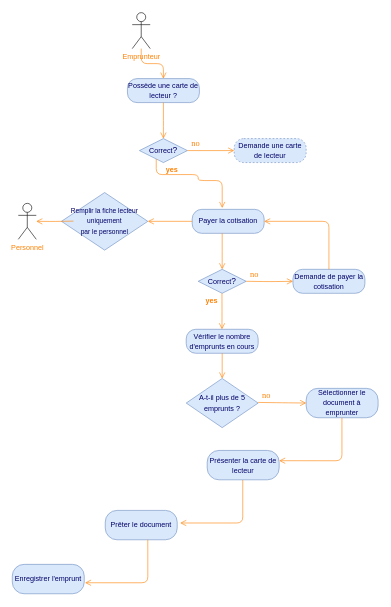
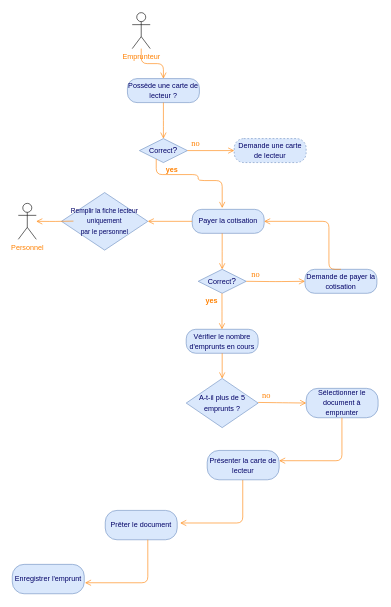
  <mxCell id="0" />
  <mxCell id="1" parent="0" />
  <mxCell id="2" value="" style="edgeStyle=orthogonalEdgeStyle;html=1;verticalAlign=bottom;endArrow=open;endSize=8;strokeColor=#FF8000;fontFamily=Tahoma;fontSize=14;fontColor=#FF8000;entryX=0.5;entryY=0;" parent="1" source="10" target="3" edge="1"><mxGeometry relative="1" as="geometry"><mxPoint x="272" y="151" as="targetPoint" /><Array as="points" /><mxPoint x="272" y="50" as="sourcePoint" /></mxGeometry></mxCell>
  <mxCell id="3" value="&lt;span style=&quot;font-size: 12px;&quot;&gt;&lt;font face=&quot;Helvetica&quot;&gt;Possède une carte de lecteur ?&lt;/font&gt;&lt;/span&gt;" style="rounded=1;whiteSpace=wrap;html=1;arcSize=40;fillColor=#dae8fc;strokeColor=#6c8ebf;fontFamily=Tahoma;fontSize=14;fontColor=#000066;" parent="1" vertex="1"><mxGeometry x="212" y="130" width="120" height="40" as="geometry" /></mxCell>
  <mxCell id="4" value="" style="edgeStyle=orthogonalEdgeStyle;html=1;verticalAlign=bottom;endArrow=open;endSize=8;strokeColor=#FF8000;fontFamily=Tahoma;fontSize=14;fontColor=#FF8000;entryX=0.5;entryY=0;" parent="1" source="3" target="5" edge="1"><mxGeometry relative="1" as="geometry"><mxPoint x="272" y="230" as="targetPoint" /><Array as="points"><mxPoint x="272" y="210" /><mxPoint x="272" y="210" /></Array></mxGeometry></mxCell>
  <mxCell id="5" value="&lt;font face=&quot;Helvetica&quot;&gt;&lt;font style=&quot;font-size: 12px&quot;&gt;Correct&lt;/font&gt;?&lt;/font&gt;" style="rhombus;whiteSpace=wrap;html=1;fillColor=#dae8fc;strokeColor=#6c8ebf;fontFamily=Tahoma;fontSize=14;fontColor=#000066;" parent="1" vertex="1"><mxGeometry x="232" y="230" width="80" height="40" as="geometry" /></mxCell>
  <mxCell id="6" value="no" style="edgeStyle=orthogonalEdgeStyle;html=1;align=left;verticalAlign=bottom;endArrow=open;endSize=8;strokeColor=#FF8000;fontFamily=Tahoma;fontSize=14;fontColor=#FF8000;entryX=0;entryY=0.5;" parent="1" source="5" target="7" edge="1"><mxGeometry x="-0.864" relative="1" as="geometry"><mxPoint x="402" y="250" as="targetPoint" /><Array as="points" /><mxPoint as="offset" /></mxGeometry></mxCell>
  <mxCell id="7" value="&lt;font face=&quot;Helvetica&quot; style=&quot;font-size: 12px&quot;&gt;Demande une carte de lecteur&lt;/font&gt;" style="rounded=1;whiteSpace=wrap;html=1;arcSize=40;fillColor=#dae8fc;strokeColor=#6c8ebf;fontFamily=Tahoma;fontSize=14;fontColor=#000066;dashed=1;" parent="1" vertex="1"><mxGeometry x="390" y="230" width="120" height="40" as="geometry" /></mxCell>
  <mxCell id="8" value="Payer la cotisation" style="rounded=1;whiteSpace=wrap;html=1;arcSize=40;fillColor=#dae8fc;strokeColor=#6c8ebf;fontColor=#000066;" parent="1" vertex="1"><mxGeometry x="320" y="348" width="120" height="40" as="geometry" /></mxCell>
  <mxCell id="9" value="&lt;font color=&quot;#ff8000&quot;&gt;Personnel&lt;/font&gt;" style="shape=umlActor;verticalLabelPosition=bottom;verticalAlign=top;html=1;" vertex="1" parent="1"><mxGeometry x="30" y="338" width="30" height="60" as="geometry" /></mxCell>
  <mxCell id="10" value="&lt;font color=&quot;#ff8000&quot;&gt;Emprunteur&lt;/font&gt;" style="shape=umlActor;verticalLabelPosition=bottom;verticalAlign=top;html=1;" vertex="1" parent="1"><mxGeometry x="220" y="20" width="30" height="60" as="geometry" /></mxCell>
  <mxCell id="11" value="" style="edgeStyle=orthogonalEdgeStyle;html=1;verticalAlign=bottom;endArrow=open;endSize=8;strokeColor=#FF8000;fontFamily=Tahoma;fontSize=14;fontColor=#FF8000;entryX=0.417;entryY=-0.058;entryDx=0;entryDy=0;entryPerimeter=0;" edge="1" parent="1" source="5" target="8"><mxGeometry relative="1" as="geometry"><mxPoint x="370" y="320" as="targetPoint" /><Array as="points"><mxPoint x="260" y="290" /><mxPoint x="330" y="290" /><mxPoint x="330" y="300" /><mxPoint x="370" y="300" /></Array><mxPoint x="201.66" y="270" as="sourcePoint" /></mxGeometry></mxCell>
  <mxCell id="12" value="&lt;font face=&quot;Helvetica&quot; style=&quot;font-size: 11px;&quot;&gt;Remplir la fiche lecteur uniquement &lt;br&gt;par le personnel&lt;/font&gt;" style="rhombus;whiteSpace=wrap;html=1;fillColor=#dae8fc;strokeColor=#6c8ebf;fontFamily=Tahoma;fontSize=14;fontColor=#000066;" vertex="1" parent="1"><mxGeometry x="102" y="320" width="144" height="96" as="geometry" /></mxCell>
  <mxCell id="13" value="" style="edgeStyle=orthogonalEdgeStyle;html=1;verticalAlign=bottom;endArrow=open;endSize=8;strokeColor=#FF8000;fontFamily=Tahoma;fontSize=14;fontColor=#FF8000;entryX=1;entryY=0.5;entryDx=0;entryDy=0;exitX=0;exitY=0.5;exitDx=0;exitDy=0;" edge="1" parent="1" source="8" target="12"><mxGeometry relative="1" as="geometry"><mxPoint x="290" y="434" as="targetPoint" /><Array as="points" /><mxPoint x="290" y="374" as="sourcePoint" /></mxGeometry></mxCell>
  <mxCell id="14" value="" style="edgeStyle=orthogonalEdgeStyle;html=1;verticalAlign=bottom;endArrow=open;endSize=8;strokeColor=#FF8000;fontFamily=Tahoma;fontSize=14;fontColor=#FF8000;exitX=0;exitY=0.5;exitDx=0;exitDy=0;" edge="1" parent="1"><mxGeometry relative="1" as="geometry"><mxPoint x="60" y="368" as="targetPoint" /><Array as="points" /><mxPoint x="122" y="367.66" as="sourcePoint" /></mxGeometry></mxCell>
  <mxCell id="15" value="" style="edgeStyle=orthogonalEdgeStyle;html=1;verticalAlign=bottom;endArrow=open;endSize=8;strokeColor=#FF8000;fontFamily=Tahoma;fontSize=14;fontColor=#FF8000;entryX=0.5;entryY=0;" edge="1" target="16" parent="1"><mxGeometry relative="1" as="geometry"><mxPoint x="370" y="448" as="targetPoint" /><Array as="points"><mxPoint x="370" y="428" /><mxPoint x="370" y="428" /></Array><mxPoint x="370" y="388" as="sourcePoint" /></mxGeometry></mxCell>
  <mxCell id="16" value="&lt;font face=&quot;Helvetica&quot;&gt;&lt;font style=&quot;font-size: 12px&quot;&gt;Correct&lt;/font&gt;?&lt;/font&gt;" style="rhombus;whiteSpace=wrap;html=1;fillColor=#dae8fc;strokeColor=#6c8ebf;fontFamily=Tahoma;fontSize=14;fontColor=#000066;" vertex="1" parent="1"><mxGeometry x="330" y="448" width="80" height="40" as="geometry" /></mxCell>
  <mxCell id="17" value="no" style="edgeStyle=orthogonalEdgeStyle;html=1;align=left;verticalAlign=bottom;endArrow=open;endSize=8;strokeColor=#FF8000;fontFamily=Tahoma;fontSize=14;fontColor=#FF8000;entryX=0;entryY=0.5;" edge="1" target="18" parent="1"><mxGeometry x="-0.864" relative="1" as="geometry"><mxPoint x="500" y="468" as="targetPoint" /><Array as="points" /><mxPoint x="410" y="468" as="sourcePoint" /><mxPoint as="offset" /></mxGeometry></mxCell>
- <mxCell id="18" value="&lt;font face=&quot;Helvetica&quot; style=&quot;font-size: 12px&quot;&gt;Demande de payer la cotisation&lt;/font&gt;" style="rounded=1;whiteSpace=wrap;html=1;arcSize=40;fillColor=#dae8fc;strokeColor=#6c8ebf;fontFamily=Tahoma;fontSize=14;fontColor=#000066;" vertex="1" parent="1"><mxGeometry x="488" y="448" width="120" height="40" as="geometry" /></mxCell>
+ <mxCell id="18" value="&lt;font face=&quot;Helvetica&quot; style=&quot;font-size: 12px&quot;&gt;Demande de payer la cotisation&lt;/font&gt;" style="rounded=1;whiteSpace=wrap;html=1;arcSize=40;fillColor=#dae8fc;strokeColor=#6c8ebf;fontFamily=Tahoma;fontSize=14;fontColor=#000066;" vertex="1" parent="1"><mxGeometry x="508" y="448" width="120" height="40" as="geometry" /></mxCell>
  <mxCell id="19" value="" style="edgeStyle=orthogonalEdgeStyle;html=1;verticalAlign=bottom;endArrow=open;endSize=8;strokeColor=#FF8000;fontFamily=Tahoma;fontSize=14;fontColor=#FF8000;exitX=0.5;exitY=0;exitDx=0;exitDy=0;" edge="1" source="18" parent="1"><mxGeometry relative="1" as="geometry"><mxPoint x="440" y="368" as="targetPoint" /><Array as="points"><mxPoint x="548" y="368" /></Array><mxPoint x="588" y="428" as="sourcePoint" /></mxGeometry></mxCell>
  <mxCell id="20" value="&lt;font face=&quot;Helvetica&quot; style=&quot;font-size: 12px&quot;&gt;Vérifier le nombre d'emprunts en cours&lt;/font&gt;" style="rounded=1;whiteSpace=wrap;html=1;arcSize=40;fillColor=#dae8fc;strokeColor=#6c8ebf;fontFamily=Tahoma;fontSize=14;fontColor=#000066;" vertex="1" parent="1"><mxGeometry x="310" y="548" width="120" height="40" as="geometry" /></mxCell>
  <mxCell id="21" value="" style="edgeStyle=orthogonalEdgeStyle;html=1;verticalAlign=bottom;endArrow=open;endSize=8;strokeColor=#FF8000;fontFamily=Tahoma;fontSize=14;fontColor=#FF8000;entryX=0.5;entryY=0;" edge="1" parent="1"><mxGeometry relative="1" as="geometry"><mxPoint x="369.66" y="548" as="targetPoint" /><Array as="points"><mxPoint x="369.66" y="528" /><mxPoint x="369.66" y="528" /></Array><mxPoint x="369.66" y="488" as="sourcePoint" /></mxGeometry></mxCell>
  <mxCell id="22" value="&lt;font color=&quot;#ff8000&quot;&gt;yes&lt;/font&gt;" style="text;align=center;fontStyle=1;verticalAlign=middle;spacingLeft=3;spacingRight=3;strokeColor=none;rotatable=0;points=[[0,0.5],[1,0.5]];portConstraint=eastwest;html=1;" vertex="1" parent="1"><mxGeometry x="312" y="488" width="80" height="26" as="geometry" /></mxCell>
  <mxCell id="23" value="&lt;font color=&quot;#ff8000&quot;&gt;yes&lt;/font&gt;" style="text;align=center;fontStyle=1;verticalAlign=middle;spacingLeft=3;spacingRight=3;strokeColor=none;rotatable=0;points=[[0,0.5],[1,0.5]];portConstraint=eastwest;html=1;" vertex="1" parent="1"><mxGeometry x="246" y="270" width="80" height="26" as="geometry" /></mxCell>
  <mxCell id="24" value="" style="edgeStyle=orthogonalEdgeStyle;html=1;verticalAlign=bottom;endArrow=open;endSize=8;strokeColor=#FF8000;fontFamily=Tahoma;fontSize=14;fontColor=#FF8000;entryX=0.5;entryY=0;" edge="1" target="25" parent="1"><mxGeometry relative="1" as="geometry"><mxPoint x="370" y="648" as="targetPoint" /><Array as="points"><mxPoint x="370" y="628" /><mxPoint x="370" y="628" /></Array><mxPoint x="370" y="588" as="sourcePoint" /></mxGeometry></mxCell>
  <mxCell id="25" value="&lt;font face=&quot;Helvetica&quot;&gt;&lt;span style=&quot;font-size: 12px;&quot;&gt;A-t-il plus de 5 emprunts ?&lt;/span&gt;&lt;/font&gt;" style="rhombus;whiteSpace=wrap;html=1;fillColor=#dae8fc;strokeColor=#6c8ebf;fontFamily=Tahoma;fontSize=14;fontColor=#000066;" vertex="1" parent="1"><mxGeometry x="310" y="630" width="120" height="82" as="geometry" /></mxCell>
  <mxCell id="26" value="no" style="edgeStyle=orthogonalEdgeStyle;html=1;align=left;verticalAlign=bottom;endArrow=open;endSize=8;strokeColor=#FF8000;fontFamily=Tahoma;fontSize=14;fontColor=#FF8000;entryX=0;entryY=0.5;" edge="1" target="27" parent="1"><mxGeometry x="-0.864" relative="1" as="geometry"><mxPoint x="495" y="668" as="targetPoint" /><Array as="points" /><mxPoint x="430" y="670" as="sourcePoint" /><mxPoint as="offset" /></mxGeometry></mxCell>
  <mxCell id="27" value="&lt;font face=&quot;Helvetica&quot; style=&quot;font-size: 12px&quot;&gt;Sélectionner le document à emprunter&lt;/font&gt;" style="rounded=1;whiteSpace=wrap;html=1;arcSize=40;fillColor=#dae8fc;strokeColor=#6c8ebf;fontFamily=Tahoma;fontSize=14;fontColor=#000066;" vertex="1" parent="1"><mxGeometry x="510" y="646.5" width="120" height="49" as="geometry" /></mxCell>
  <mxCell id="28" value="" style="edgeStyle=orthogonalEdgeStyle;html=1;verticalAlign=bottom;endArrow=open;endSize=8;strokeColor=#FF8000;fontFamily=Tahoma;fontSize=14;fontColor=#FF8000;exitX=0.539;exitY=1.058;exitDx=0;exitDy=0;exitPerimeter=0;" edge="1" parent="1"><mxGeometry relative="1" as="geometry"><mxPoint x="300" y="871" as="targetPoint" /><Array as="points"><mxPoint x="404.63" y="870.66" /></Array><mxPoint x="404.31" y="799.002" as="sourcePoint" /></mxGeometry></mxCell>
  <mxCell id="29" value="&lt;font face=&quot;Helvetica&quot; style=&quot;font-size: 12px&quot;&gt;Présenter la carte de lecteur&lt;/font&gt;" style="rounded=1;whiteSpace=wrap;html=1;arcSize=40;fillColor=#dae8fc;strokeColor=#6c8ebf;fontFamily=Tahoma;fontSize=14;fontColor=#000066;" vertex="1" parent="1"><mxGeometry x="345" y="750" width="120" height="49" as="geometry" /></mxCell>
  <mxCell id="30" value="" style="edgeStyle=orthogonalEdgeStyle;html=1;verticalAlign=bottom;endArrow=open;endSize=8;strokeColor=#FF8000;fontFamily=Tahoma;fontSize=14;fontColor=#FF8000;exitX=0.539;exitY=1.058;exitDx=0;exitDy=0;exitPerimeter=0;" edge="1" parent="1"><mxGeometry relative="1" as="geometry"><mxPoint x="465" y="767.16" as="targetPoint" /><Array as="points"><mxPoint x="570" y="767.16" /></Array><mxPoint x="569.68" y="695.502" as="sourcePoint" /></mxGeometry></mxCell>
  <mxCell id="31" value="&lt;font face=&quot;Helvetica&quot; style=&quot;font-size: 12px&quot;&gt;Prêter le document&lt;/font&gt;" style="rounded=1;whiteSpace=wrap;html=1;arcSize=40;fillColor=#dae8fc;strokeColor=#6c8ebf;fontFamily=Tahoma;fontSize=14;fontColor=#000066;" vertex="1" parent="1"><mxGeometry x="175" y="850" width="120" height="49" as="geometry" /></mxCell>
  <mxCell id="32" value="&lt;font face=&quot;Helvetica&quot; style=&quot;font-size: 12px&quot;&gt;Enregistrer l'emprunt&lt;/font&gt;" style="rounded=1;whiteSpace=wrap;html=1;arcSize=40;fillColor=#dae8fc;strokeColor=#6c8ebf;fontFamily=Tahoma;fontSize=14;fontColor=#000066;" vertex="1" parent="1"><mxGeometry x="20" y="940" width="120" height="49" as="geometry" /></mxCell>
  <mxCell id="33" value="" style="edgeStyle=orthogonalEdgeStyle;html=1;verticalAlign=bottom;endArrow=open;endSize=8;strokeColor=#FF8000;fontFamily=Tahoma;fontSize=14;fontColor=#FF8000;exitX=0.539;exitY=1.058;exitDx=0;exitDy=0;exitPerimeter=0;" edge="1" parent="1"><mxGeometry relative="1" as="geometry"><mxPoint x="141.3" y="970.66" as="targetPoint" /><Array as="points"><mxPoint x="246.3" y="970.66" /></Array><mxPoint x="245.98" y="899.002" as="sourcePoint" /></mxGeometry></mxCell>
